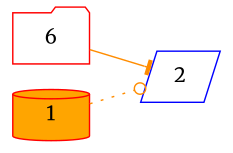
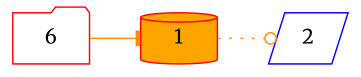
  digraph {
    fontname=Merriweather
    rankdir=LR
    node [color=red fillcolor=white fontname=Merriweather style=filled]
    edge [color=darkorange fontname=Merriweather]
    n1 [label=6 shape=folder]
    n2 [fillcolor=orange label=1 shape=cylinder]
    n3 [color=blue label=2 shape=parallelogram]
-   n1 -> n3 [arrowhead=tee style=solid]
+   n1 -> n2 [arrowhead=tee style=solid]
    n2 -> n3 [arrowhead=odot style=dotted]
  }
